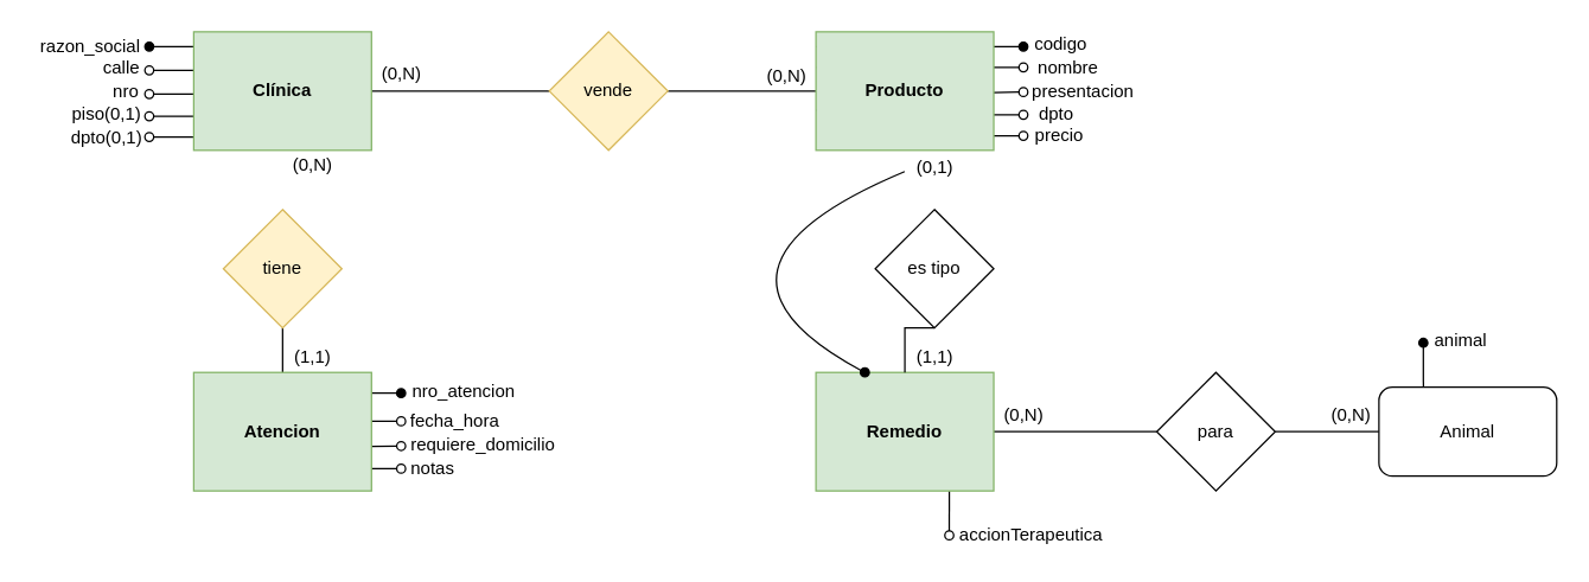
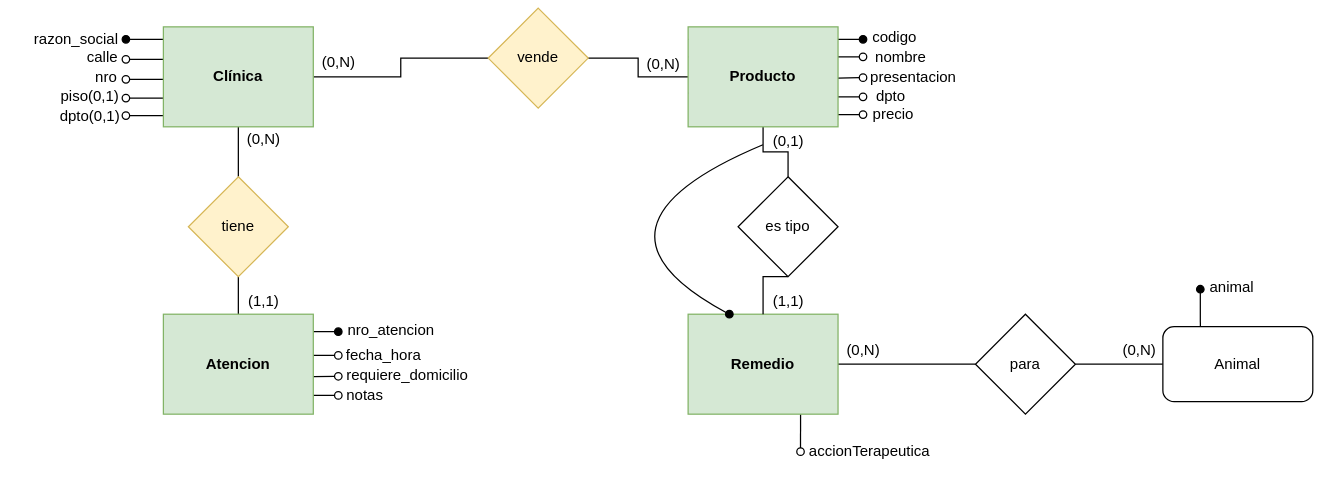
  <mxCell id="0" />
  <mxCell id="1" parent="0" />
  <mxCell id="2" style="edgeStyle=orthogonalEdgeStyle;rounded=0;orthogonalLoop=1;jettySize=auto;html=1;exitX=0;exitY=0.25;exitDx=0;exitDy=0;endArrow=oval;endFill=1;" edge="1" parent="1"><mxGeometry relative="1" as="geometry"><mxPoint x="100" y="30.828" as="targetPoint" /><mxPoint x="130" y="31" as="sourcePoint" /></mxGeometry></mxCell>
  <mxCell id="3" style="edgeStyle=orthogonalEdgeStyle;rounded=0;orthogonalLoop=1;jettySize=auto;html=1;exitX=0;exitY=0.5;exitDx=0;exitDy=0;endArrow=oval;endFill=0;" edge="1" parent="1"><mxGeometry relative="1" as="geometry"><mxPoint x="100" y="46.828" as="targetPoint" /><mxPoint x="130" y="47" as="sourcePoint" /></mxGeometry></mxCell>
  <mxCell id="4" style="edgeStyle=orthogonalEdgeStyle;rounded=0;orthogonalLoop=1;jettySize=auto;html=1;exitX=0;exitY=0.75;exitDx=0;exitDy=0;endArrow=oval;endFill=0;" edge="1" parent="1"><mxGeometry relative="1" as="geometry"><mxPoint x="100" y="62.828" as="targetPoint" /><mxPoint x="130" y="63" as="sourcePoint" /></mxGeometry></mxCell>
  <mxCell id="5" style="edgeStyle=orthogonalEdgeStyle;rounded=0;orthogonalLoop=1;jettySize=auto;html=1;exitX=0;exitY=0.75;exitDx=0;exitDy=0;endArrow=oval;endFill=0;" edge="1" parent="1"><mxGeometry relative="1" as="geometry"><mxPoint x="100" y="77.828" as="targetPoint" /><mxPoint x="130" y="78" as="sourcePoint" /></mxGeometry></mxCell>
  <mxCell id="6" style="edgeStyle=orthogonalEdgeStyle;rounded=0;orthogonalLoop=1;jettySize=auto;html=1;exitX=0;exitY=1;exitDx=0;exitDy=0;endArrow=oval;endFill=0;" edge="1" parent="1"><mxGeometry relative="1" as="geometry"><mxPoint x="100" y="91.828" as="targetPoint" /><mxPoint x="130" y="92" as="sourcePoint" /></mxGeometry></mxCell>
  <mxCell id="7" style="edgeStyle=orthogonalEdgeStyle;rounded=0;orthogonalLoop=1;jettySize=auto;html=1;exitX=1;exitY=0.5;exitDx=0;exitDy=0;entryX=0;entryY=0.5;entryDx=0;entryDy=0;endArrow=none;endFill=0;" edge="1" parent="1" source="9" target="11"><mxGeometry relative="1" as="geometry" /></mxCell>
+ <mxCell id="8" style="edgeStyle=orthogonalEdgeStyle;rounded=0;orthogonalLoop=1;jettySize=auto;html=1;exitX=0.5;exitY=1;exitDx=0;exitDy=0;entryX=0.5;entryY=0;entryDx=0;entryDy=0;endArrow=none;endFill=0;" edge="1" parent="1" source="9" target="29"><mxGeometry relative="1" as="geometry" /></mxCell>
  <mxCell id="9" value="Clínica" style="rounded=0;whiteSpace=wrap;html=1;fontStyle=1;fillColor=#d5e8d4;strokeColor=#82b366;" vertex="1" parent="1"><mxGeometry x="130" y="21" width="120" height="80" as="geometry" /></mxCell>
  <mxCell id="10" style="edgeStyle=orthogonalEdgeStyle;rounded=0;orthogonalLoop=1;jettySize=auto;html=1;exitX=1;exitY=0.5;exitDx=0;exitDy=0;entryX=0;entryY=0.5;entryDx=0;entryDy=0;endArrow=none;endFill=0;" edge="1" parent="1" source="11" target="18"><mxGeometry relative="1" as="geometry" /></mxCell>
- <mxCell id="11" value="vende" style="rhombus;whiteSpace=wrap;html=1;fillColor=#fff2cc;strokeColor=#d6b656;" vertex="1" parent="1"><mxGeometry x="370" y="21" width="80" height="80" as="geometry" /></mxCell>
+ <mxCell id="11" value="vende" style="rhombus;whiteSpace=wrap;html=1;fillColor=#fff2cc;strokeColor=#d6b656;" vertex="1" parent="1"><mxGeometry x="390" y="6" width="80" height="80" as="geometry" /></mxCell>
  <mxCell id="12" style="edgeStyle=orthogonalEdgeStyle;rounded=0;orthogonalLoop=1;jettySize=auto;html=1;exitX=0;exitY=0.25;exitDx=0;exitDy=0;endArrow=oval;endFill=1;" edge="1" parent="1"><mxGeometry relative="1" as="geometry"><mxPoint x="690" y="31" as="targetPoint" /><mxPoint x="550" y="31" as="sourcePoint" /></mxGeometry></mxCell>
  <mxCell id="13" style="edgeStyle=orthogonalEdgeStyle;rounded=0;orthogonalLoop=1;jettySize=auto;html=1;exitX=0;exitY=0.5;exitDx=0;exitDy=0;endArrow=oval;endFill=0;" edge="1" parent="1"><mxGeometry relative="1" as="geometry"><mxPoint x="690" y="45" as="targetPoint" /><mxPoint x="550" y="45" as="sourcePoint" /></mxGeometry></mxCell>
  <mxCell id="14" style="edgeStyle=orthogonalEdgeStyle;rounded=0;orthogonalLoop=1;jettySize=auto;html=1;endArrow=oval;endFill=0;" edge="1" parent="1"><mxGeometry relative="1" as="geometry"><mxPoint x="690" y="61.66" as="targetPoint" /><mxPoint x="620" y="62" as="sourcePoint" /><Array as="points"><mxPoint x="670" y="62" /><mxPoint x="670" y="62" /></Array></mxGeometry></mxCell>
  <mxCell id="15" style="edgeStyle=orthogonalEdgeStyle;rounded=0;orthogonalLoop=1;jettySize=auto;html=1;exitX=0;exitY=0.75;exitDx=0;exitDy=0;endArrow=oval;endFill=0;" edge="1" parent="1"><mxGeometry relative="1" as="geometry"><mxPoint x="690" y="77" as="targetPoint" /><mxPoint x="550" y="74" as="sourcePoint" /><Array as="points"><mxPoint x="620" y="74" /><mxPoint x="620" y="77" /></Array></mxGeometry></mxCell>
  <mxCell id="16" style="edgeStyle=orthogonalEdgeStyle;rounded=0;orthogonalLoop=1;jettySize=auto;html=1;exitX=0;exitY=1;exitDx=0;exitDy=0;endArrow=oval;endFill=0;" edge="1" parent="1"><mxGeometry relative="1" as="geometry"><mxPoint x="690" y="91" as="targetPoint" /><mxPoint x="670" y="91.17" as="sourcePoint" /></mxGeometry></mxCell>
+ <mxCell id="17" style="edgeStyle=orthogonalEdgeStyle;rounded=0;orthogonalLoop=1;jettySize=auto;html=1;exitX=0.5;exitY=1;exitDx=0;exitDy=0;entryX=0.5;entryY=0;entryDx=0;entryDy=0;endArrow=none;endFill=0;" edge="1" parent="1" source="18" target="25"><mxGeometry relative="1" as="geometry" /></mxCell>
  <mxCell id="18" value="Producto" style="rounded=0;whiteSpace=wrap;html=1;fontStyle=1;fillColor=#d5e8d4;strokeColor=#82b366;" vertex="1" parent="1"><mxGeometry x="550" y="21" width="120" height="80" as="geometry" /></mxCell>
  <mxCell id="19" style="edgeStyle=orthogonalEdgeStyle;rounded=0;orthogonalLoop=1;jettySize=auto;html=1;exitX=1;exitY=0.5;exitDx=0;exitDy=0;entryX=0;entryY=0.5;entryDx=0;entryDy=0;endArrow=none;endFill=0;" edge="1" parent="1" source="21" target="23"><mxGeometry relative="1" as="geometry" /></mxCell>
  <mxCell id="20" style="edgeStyle=orthogonalEdgeStyle;rounded=0;orthogonalLoop=1;jettySize=auto;html=1;exitX=0.75;exitY=1;exitDx=0;exitDy=0;endArrow=oval;endFill=0;" edge="1" parent="1" source="21"><mxGeometry relative="1" as="geometry"><mxPoint x="639.966" y="361" as="targetPoint" /></mxGeometry></mxCell>
  <mxCell id="21" value="Remedio" style="rounded=0;whiteSpace=wrap;html=1;fontStyle=1;fillColor=#d5e8d4;strokeColor=#82b366;" vertex="1" parent="1"><mxGeometry x="550" y="251" width="120" height="80" as="geometry" /></mxCell>
  <mxCell id="22" style="edgeStyle=orthogonalEdgeStyle;rounded=0;orthogonalLoop=1;jettySize=auto;html=1;exitX=1;exitY=0.5;exitDx=0;exitDy=0;entryX=0;entryY=0.5;entryDx=0;entryDy=0;endArrow=none;endFill=0;" edge="1" parent="1" source="23" target="27"><mxGeometry relative="1" as="geometry" /></mxCell>
  <mxCell id="23" value="para" style="rhombus;whiteSpace=wrap;html=1;" vertex="1" parent="1"><mxGeometry x="780" y="251" width="80" height="80" as="geometry" /></mxCell>
  <mxCell id="24" style="edgeStyle=orthogonalEdgeStyle;rounded=0;orthogonalLoop=1;jettySize=auto;html=1;exitX=0.5;exitY=1;exitDx=0;exitDy=0;entryX=0.5;entryY=0;entryDx=0;entryDy=0;endArrow=none;endFill=0;" edge="1" parent="1" source="25" target="21"><mxGeometry relative="1" as="geometry" /></mxCell>
  <mxCell id="25" value="es tipo" style="rhombus;whiteSpace=wrap;html=1;" vertex="1" parent="1"><mxGeometry x="590" y="141" width="80" height="80" as="geometry" /></mxCell>
  <mxCell id="26" style="edgeStyle=orthogonalEdgeStyle;rounded=0;orthogonalLoop=1;jettySize=auto;html=1;exitX=0.25;exitY=0;exitDx=0;exitDy=0;endArrow=oval;endFill=1;" edge="1" parent="1" source="27"><mxGeometry relative="1" as="geometry"><mxPoint x="959.966" y="231" as="targetPoint" /></mxGeometry></mxCell>
  <mxCell id="27" value="Animal" style="rounded=1;whiteSpace=wrap;html=1;" vertex="1" parent="1"><mxGeometry x="930" y="261" width="120" height="60" as="geometry" /></mxCell>
  <mxCell id="28" style="edgeStyle=orthogonalEdgeStyle;rounded=0;orthogonalLoop=1;jettySize=auto;html=1;exitX=0.5;exitY=1;exitDx=0;exitDy=0;entryX=0.5;entryY=0;entryDx=0;entryDy=0;endArrow=none;endFill=0;" edge="1" parent="1" source="29" target="34"><mxGeometry relative="1" as="geometry" /></mxCell>
  <mxCell id="29" value="tiene" style="rhombus;whiteSpace=wrap;html=1;fillColor=#fff2cc;strokeColor=#d6b656;" vertex="1" parent="1"><mxGeometry x="150" y="141" width="80" height="80" as="geometry" /></mxCell>
  <mxCell id="30" style="edgeStyle=orthogonalEdgeStyle;rounded=0;orthogonalLoop=1;jettySize=auto;html=1;exitX=0;exitY=0.25;exitDx=0;exitDy=0;endArrow=oval;endFill=1;" edge="1" parent="1"><mxGeometry relative="1" as="geometry"><mxPoint x="270" y="265" as="targetPoint" /><mxPoint x="130" y="265" as="sourcePoint" /></mxGeometry></mxCell>
  <mxCell id="31" style="edgeStyle=orthogonalEdgeStyle;rounded=0;orthogonalLoop=1;jettySize=auto;html=1;exitX=0;exitY=0.5;exitDx=0;exitDy=0;endArrow=oval;endFill=0;" edge="1" parent="1"><mxGeometry relative="1" as="geometry"><mxPoint x="270" y="284" as="targetPoint" /><mxPoint x="130" y="284" as="sourcePoint" /></mxGeometry></mxCell>
  <mxCell id="32" style="edgeStyle=orthogonalEdgeStyle;rounded=0;orthogonalLoop=1;jettySize=auto;html=1;endArrow=oval;endFill=0;" edge="1" parent="1"><mxGeometry relative="1" as="geometry"><mxPoint x="270" y="300.66" as="targetPoint" /><mxPoint x="200" y="301" as="sourcePoint" /><Array as="points"><mxPoint x="250" y="301" /><mxPoint x="250" y="301" /></Array></mxGeometry></mxCell>
  <mxCell id="33" style="edgeStyle=orthogonalEdgeStyle;rounded=0;orthogonalLoop=1;jettySize=auto;html=1;exitX=0;exitY=0.75;exitDx=0;exitDy=0;endArrow=oval;endFill=0;" edge="1" parent="1"><mxGeometry relative="1" as="geometry"><mxPoint x="270" y="316" as="targetPoint" /><mxPoint x="130" y="313" as="sourcePoint" /><Array as="points"><mxPoint x="200" y="313" /><mxPoint x="200" y="316" /></Array></mxGeometry></mxCell>
  <mxCell id="34" value="Atencion" style="rounded=0;whiteSpace=wrap;html=1;fontStyle=1;fillColor=#d5e8d4;strokeColor=#82b366;" vertex="1" parent="1"><mxGeometry x="130" y="251" width="120" height="80" as="geometry" /></mxCell>
  <mxCell id="35" value="nro_atencion" style="text;html=1;align=center;verticalAlign=middle;resizable=0;points=[];autosize=1;strokeColor=none;fillColor=none;" vertex="1" parent="1"><mxGeometry x="272" y="254" width="80" height="20" as="geometry" /></mxCell>
  <mxCell id="36" value="fecha_hora" style="text;html=1;align=center;verticalAlign=middle;resizable=0;points=[];autosize=1;strokeColor=none;fillColor=none;" vertex="1" parent="1"><mxGeometry x="266" y="274" width="80" height="20" as="geometry" /></mxCell>
  <mxCell id="37" value="requiere_domicilio" style="text;html=1;align=center;verticalAlign=middle;resizable=0;points=[];autosize=1;strokeColor=none;fillColor=none;" vertex="1" parent="1"><mxGeometry x="270" y="290" width="110" height="20" as="geometry" /></mxCell>
  <mxCell id="38" value="notas" style="text;html=1;align=center;verticalAlign=middle;resizable=0;points=[];autosize=1;strokeColor=none;fillColor=none;" vertex="1" parent="1"><mxGeometry x="271" y="306" width="40" height="20" as="geometry" /></mxCell>
  <mxCell id="39" value="(0,N)" style="text;html=1;align=center;verticalAlign=middle;resizable=0;points=[];autosize=1;strokeColor=none;fillColor=none;" vertex="1" parent="1"><mxGeometry x="190" y="101" width="40" height="20" as="geometry" /></mxCell>
  <mxCell id="40" value="(1,1)" style="text;html=1;align=center;verticalAlign=middle;resizable=0;points=[];autosize=1;strokeColor=none;fillColor=none;" vertex="1" parent="1"><mxGeometry x="190" y="231" width="40" height="20" as="geometry" /></mxCell>
  <mxCell id="41" value="razon_social" style="text;html=1;align=center;verticalAlign=middle;resizable=0;points=[];autosize=1;strokeColor=none;fillColor=none;" vertex="1" parent="1"><mxGeometry x="20" y="21" width="80" height="20" as="geometry" /></mxCell>
  <mxCell id="42" value="calle" style="text;html=1;align=center;verticalAlign=middle;resizable=0;points=[];autosize=1;strokeColor=none;fillColor=none;" vertex="1" parent="1"><mxGeometry x="61" y="36" width="40" height="20" as="geometry" /></mxCell>
  <mxCell id="43" value="nro" style="text;html=1;align=center;verticalAlign=middle;resizable=0;points=[];autosize=1;strokeColor=none;fillColor=none;" vertex="1" parent="1"><mxGeometry x="69" y="52" width="30" height="20" as="geometry" /></mxCell>
  <mxCell id="44" value="piso(0,1)" style="text;html=1;align=center;verticalAlign=middle;resizable=0;points=[];autosize=1;strokeColor=none;fillColor=none;" vertex="1" parent="1"><mxGeometry x="41" y="67" width="60" height="20" as="geometry" /></mxCell>
  <mxCell id="45" value="dpto(0,1)" style="text;html=1;align=center;verticalAlign=middle;resizable=0;points=[];autosize=1;strokeColor=none;fillColor=none;" vertex="1" parent="1"><mxGeometry x="41" y="83" width="60" height="20" as="geometry" /></mxCell>
  <mxCell id="46" value="(0,N)" style="text;html=1;align=center;verticalAlign=middle;resizable=0;points=[];autosize=1;strokeColor=none;fillColor=none;" vertex="1" parent="1"><mxGeometry x="250" y="40" width="40" height="20" as="geometry" /></mxCell>
  <mxCell id="47" value="(0,N)" style="text;html=1;align=center;verticalAlign=middle;resizable=0;points=[];autosize=1;strokeColor=none;fillColor=none;" vertex="1" parent="1"><mxGeometry x="510" y="41" width="40" height="20" as="geometry" /></mxCell>
  <mxCell id="48" value="codigo" style="text;html=1;align=center;verticalAlign=middle;resizable=0;points=[];autosize=1;strokeColor=none;fillColor=none;" vertex="1" parent="1"><mxGeometry x="690" y="20" width="50" height="20" as="geometry" /></mxCell>
  <mxCell id="49" value="nombre" style="text;html=1;align=center;verticalAlign=middle;resizable=0;points=[];autosize=1;strokeColor=none;fillColor=none;" vertex="1" parent="1"><mxGeometry x="690" y="36" width="60" height="20" as="geometry" /></mxCell>
  <mxCell id="50" value="presentacion" style="text;html=1;align=center;verticalAlign=middle;resizable=0;points=[];autosize=1;strokeColor=none;fillColor=none;" vertex="1" parent="1"><mxGeometry x="690" y="52" width="80" height="20" as="geometry" /></mxCell>
  <mxCell id="51" value="dpto" style="text;html=1;align=center;verticalAlign=middle;resizable=0;points=[];autosize=1;strokeColor=none;fillColor=none;" vertex="1" parent="1"><mxGeometry x="692" y="67" width="40" height="20" as="geometry" /></mxCell>
  <mxCell id="52" value="precio" style="text;html=1;align=center;verticalAlign=middle;resizable=0;points=[];autosize=1;strokeColor=none;fillColor=none;" vertex="1" parent="1"><mxGeometry x="689" y="81" width="50" height="20" as="geometry" /></mxCell>
  <mxCell id="53" value="(0,1)" style="text;html=1;align=center;verticalAlign=middle;resizable=0;points=[];autosize=1;strokeColor=none;fillColor=none;" vertex="1" parent="1"><mxGeometry x="610" y="103" width="40" height="20" as="geometry" /></mxCell>
  <mxCell id="54" value="(1,1)" style="text;html=1;align=center;verticalAlign=middle;resizable=0;points=[];autosize=1;strokeColor=none;fillColor=none;" vertex="1" parent="1"><mxGeometry x="610" y="231" width="40" height="20" as="geometry" /></mxCell>
  <mxCell id="55" value="" style="curved=1;endArrow=oval;html=1;rounded=0;exitX=-0.078;exitY=0.616;exitDx=0;exitDy=0;exitPerimeter=0;entryX=0.25;entryY=0;entryDx=0;entryDy=0;endFill=1;" edge="1" parent="1"><mxGeometry width="50" height="50" relative="1" as="geometry"><mxPoint x="609.88" y="115.32" as="sourcePoint" /><mxPoint x="583" y="251" as="targetPoint" /><Array as="points"><mxPoint x="453" y="181" /></Array></mxGeometry></mxCell>
  <mxCell id="56" value="accionTerapeutica" style="text;html=1;align=center;verticalAlign=middle;resizable=0;points=[];autosize=1;strokeColor=none;fillColor=none;" vertex="1" parent="1"><mxGeometry x="640" y="351" width="110" height="20" as="geometry" /></mxCell>
  <mxCell id="57" value="(0,N)" style="text;html=1;align=center;verticalAlign=middle;resizable=0;points=[];autosize=1;strokeColor=none;fillColor=none;" vertex="1" parent="1"><mxGeometry x="670" y="270" width="40" height="20" as="geometry" /></mxCell>
  <mxCell id="58" value="(0,N)" style="text;html=1;align=center;verticalAlign=middle;resizable=0;points=[];autosize=1;strokeColor=none;fillColor=none;" vertex="1" parent="1"><mxGeometry x="891" y="270" width="40" height="20" as="geometry" /></mxCell>
  <mxCell id="59" value="animal" style="text;html=1;align=center;verticalAlign=middle;resizable=0;points=[];autosize=1;strokeColor=none;fillColor=none;" vertex="1" parent="1"><mxGeometry x="960" y="220" width="50" height="20" as="geometry" /></mxCell>
